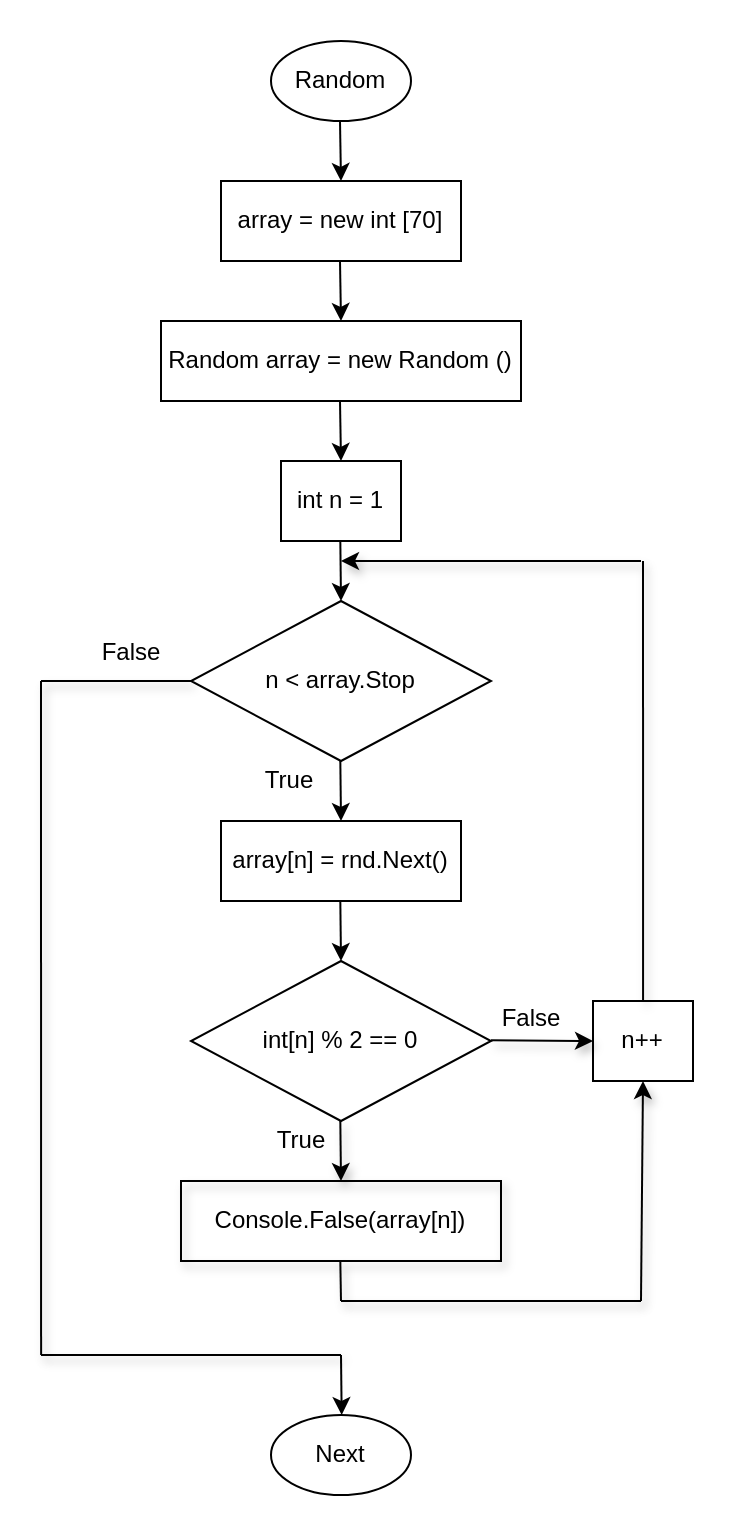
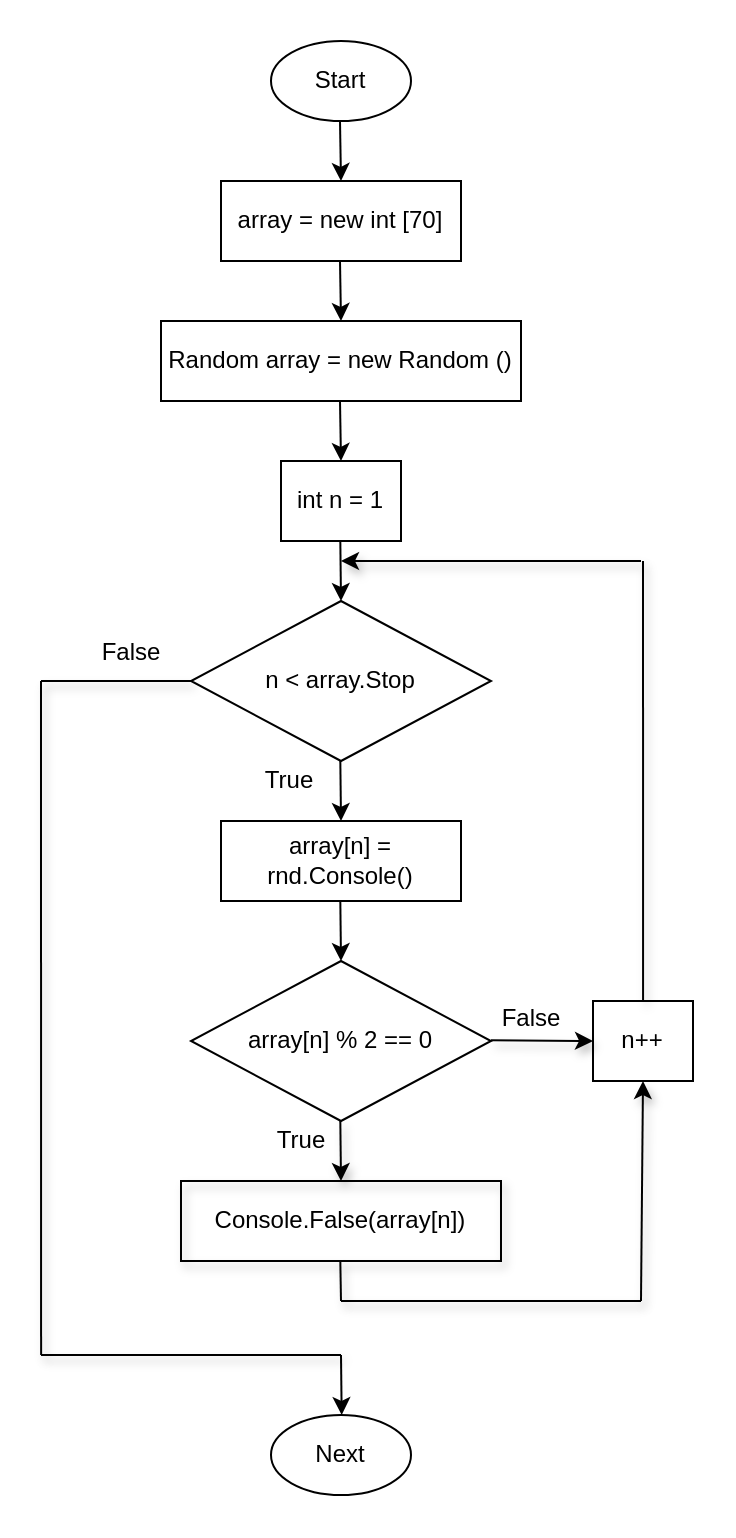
  <mxCell id="0" />
  <mxCell id="1" parent="0" />
- <mxCell id="2" value="Random" style="ellipse;whiteSpace=wrap;html=1;strokeColor=#000000;fontColor=#000000;fillColor=none;" parent="1" vertex="1"><mxGeometry x="135" y="20" width="70" height="40" as="geometry" /></mxCell>
+ <mxCell id="2" value="Start" style="ellipse;whiteSpace=wrap;html=1;strokeColor=#000000;fontColor=#000000;fillColor=none;" parent="1" vertex="1"><mxGeometry x="135" y="20" width="70" height="40" as="geometry" /></mxCell>
  <mxCell id="3" value="" style="endArrow=classic;html=1;strokeColor=#000000;fontColor=#000000;" parent="1" edge="1"><mxGeometry width="50" height="50" relative="1" as="geometry"><mxPoint x="169.5" y="60" as="sourcePoint" /><mxPoint x="170" y="90" as="targetPoint" /></mxGeometry></mxCell>
  <mxCell id="4" value="array = new int [70]" style="rounded=0;whiteSpace=wrap;html=1;strokeColor=#000000;fontColor=#000000;fillColor=none;" vertex="1" parent="1"><mxGeometry x="110" y="90" width="120" height="40" as="geometry" /></mxCell>
  <mxCell id="5" value="Random array = new Random ()" style="rounded=0;whiteSpace=wrap;html=1;strokeColor=#000000;fontColor=#000000;fillColor=none;" vertex="1" parent="1"><mxGeometry x="80" y="160" width="180" height="40" as="geometry" /></mxCell>
  <mxCell id="6" value="" style="endArrow=classic;html=1;strokeColor=#000000;fontColor=#000000;" edge="1" parent="1"><mxGeometry width="50" height="50" relative="1" as="geometry"><mxPoint x="169.5" y="130" as="sourcePoint" /><mxPoint x="170" y="160" as="targetPoint" /></mxGeometry></mxCell>
  <mxCell id="7" value="int n = 1" style="rounded=0;whiteSpace=wrap;html=1;strokeColor=#000000;fontColor=#000000;fillColor=none;" vertex="1" parent="1"><mxGeometry x="140" y="230" width="60" height="40" as="geometry" /></mxCell>
  <mxCell id="8" value="" style="endArrow=classic;html=1;strokeColor=#000000;fontColor=#000000;" edge="1" parent="1"><mxGeometry width="50" height="50" relative="1" as="geometry"><mxPoint x="169.5" y="200" as="sourcePoint" /><mxPoint x="170" y="230" as="targetPoint" /></mxGeometry></mxCell>
  <mxCell id="9" value="n &amp;lt; array.Stop" style="rhombus;whiteSpace=wrap;html=1;strokeColor=#000000;fontColor=#000000;fillColor=none;" vertex="1" parent="1"><mxGeometry x="95" y="300" width="150" height="80" as="geometry" /></mxCell>
  <mxCell id="10" value="" style="endArrow=classic;html=1;strokeColor=#000000;fontColor=#000000;" edge="1" parent="1"><mxGeometry width="50" height="50" relative="1" as="geometry"><mxPoint x="169.66" y="270" as="sourcePoint" /><mxPoint x="170" y="300" as="targetPoint" /></mxGeometry></mxCell>
- <mxCell id="11" value="array[n] = rnd.Next()" style="rounded=0;whiteSpace=wrap;html=1;strokeColor=#000000;fontColor=#000000;fillColor=none;" vertex="1" parent="1"><mxGeometry x="110" y="410" width="120" height="40" as="geometry" /></mxCell>
+ <mxCell id="11" value="array[n] = rnd.Console()" style="rounded=0;whiteSpace=wrap;html=1;strokeColor=#000000;fontColor=#000000;fillColor=none;" vertex="1" parent="1"><mxGeometry x="110" y="410" width="120" height="40" as="geometry" /></mxCell>
  <mxCell id="12" value="" style="endArrow=classic;html=1;strokeColor=#000000;fontColor=#000000;" edge="1" parent="1"><mxGeometry width="50" height="50" relative="1" as="geometry"><mxPoint x="169.66" y="380" as="sourcePoint" /><mxPoint x="170" y="410" as="targetPoint" /></mxGeometry></mxCell>
- <mxCell id="13" value="int[n] % 2 == 0" style="rhombus;whiteSpace=wrap;html=1;strokeColor=#000000;fontColor=#000000;fillColor=none;" vertex="1" parent="1"><mxGeometry x="95" y="480" width="150" height="80" as="geometry" /></mxCell>
+ <mxCell id="13" value="array[n] % 2 == 0" style="rhombus;whiteSpace=wrap;html=1;strokeColor=#000000;fontColor=#000000;fillColor=none;" vertex="1" parent="1"><mxGeometry x="95" y="480" width="150" height="80" as="geometry" /></mxCell>
  <mxCell id="14" value="" style="endArrow=classic;html=1;strokeColor=#000000;fontColor=#000000;" edge="1" parent="1"><mxGeometry width="50" height="50" relative="1" as="geometry"><mxPoint x="169.66" y="450" as="sourcePoint" /><mxPoint x="170" y="480" as="targetPoint" /></mxGeometry></mxCell>
  <mxCell id="15" value="Console.False(array[n])" style="rounded=0;whiteSpace=wrap;html=1;shadow=1;strokeColor=#000000;fontColor=#000000;fillColor=none;" vertex="1" parent="1"><mxGeometry x="90" y="590" width="160" height="40" as="geometry" /></mxCell>
  <mxCell id="16" value="" style="endArrow=classic;html=1;shadow=1;strokeColor=#000000;fontColor=#000000;" edge="1" parent="1"><mxGeometry width="50" height="50" relative="1" as="geometry"><mxPoint x="169.66" y="560" as="sourcePoint" /><mxPoint x="170" y="590" as="targetPoint" /></mxGeometry></mxCell>
  <mxCell id="17" value="n++" style="rounded=0;whiteSpace=wrap;html=1;strokeColor=#000000;fontColor=#000000;fillColor=none;" vertex="1" parent="1"><mxGeometry x="296" y="500" width="50" height="40" as="geometry" /></mxCell>
  <mxCell id="18" value="" style="endArrow=classic;html=1;shadow=1;strokeColor=#000000;fontColor=#000000;" edge="1" parent="1"><mxGeometry width="50" height="50" relative="1" as="geometry"><mxPoint x="320" y="650" as="sourcePoint" /><mxPoint x="321" y="540" as="targetPoint" /></mxGeometry></mxCell>
  <mxCell id="19" value="" style="endArrow=none;html=1;shadow=1;strokeColor=#000000;fontColor=#000000;" edge="1" parent="1"><mxGeometry width="50" height="50" relative="1" as="geometry"><mxPoint x="170" y="650" as="sourcePoint" /><mxPoint x="169.66" y="630" as="targetPoint" /></mxGeometry></mxCell>
  <mxCell id="20" value="" style="endArrow=none;html=1;shadow=1;strokeColor=#000000;fontColor=#000000;" edge="1" parent="1"><mxGeometry width="50" height="50" relative="1" as="geometry"><mxPoint x="320" y="650" as="sourcePoint" /><mxPoint x="170" y="650" as="targetPoint" /></mxGeometry></mxCell>
  <mxCell id="21" value="" style="endArrow=classic;html=1;shadow=1;strokeColor=#000000;fontColor=#000000;" edge="1" parent="1"><mxGeometry width="50" height="50" relative="1" as="geometry"><mxPoint x="320" y="280" as="sourcePoint" /><mxPoint x="170" y="280" as="targetPoint" /></mxGeometry></mxCell>
  <mxCell id="22" value="" style="endArrow=classic;html=1;shadow=1;entryX=0;entryY=0.5;entryDx=0;entryDy=0;strokeColor=#000000;fontColor=#000000;" edge="1" parent="1" target="17"><mxGeometry width="50" height="50" relative="1" as="geometry"><mxPoint x="245" y="519.58" as="sourcePoint" /><mxPoint x="290" y="520" as="targetPoint" /></mxGeometry></mxCell>
  <mxCell id="23" value="True" style="text;html=1;align=center;verticalAlign=middle;resizable=0;points=[];autosize=1;fontColor=#000000;" vertex="1" parent="1"><mxGeometry x="130" y="560" width="40" height="20" as="geometry" /></mxCell>
  <mxCell id="24" value="False" style="text;html=1;align=center;verticalAlign=middle;resizable=0;points=[];autosize=1;fontColor=#000000;" vertex="1" parent="1"><mxGeometry x="240" y="499" width="50" height="20" as="geometry" /></mxCell>
  <mxCell id="25" value="" style="endArrow=none;html=1;shadow=1;strokeColor=#000000;fontColor=#000000;" edge="1" parent="1"><mxGeometry width="50" height="50" relative="1" as="geometry"><mxPoint x="321.05" y="500" as="sourcePoint" /><mxPoint x="321" y="280" as="targetPoint" /></mxGeometry></mxCell>
  <mxCell id="26" value="True" style="text;html=1;align=center;verticalAlign=middle;resizable=0;points=[];autosize=1;fontColor=#000000;" vertex="1" parent="1"><mxGeometry x="124" y="380" width="40" height="20" as="geometry" /></mxCell>
  <mxCell id="27" value="Next" style="ellipse;whiteSpace=wrap;html=1;strokeColor=#000000;fontColor=#000000;fillColor=none;" vertex="1" parent="1"><mxGeometry x="135" y="707" width="70" height="40" as="geometry" /></mxCell>
  <mxCell id="28" value="False" style="text;html=1;align=center;verticalAlign=middle;resizable=0;points=[];autosize=1;fontColor=#000000;" vertex="1" parent="1"><mxGeometry x="40" y="316" width="50" height="20" as="geometry" /></mxCell>
  <mxCell id="29" value="" style="endArrow=classic;html=1;strokeColor=#000000;fontColor=#000000;" edge="1" parent="1"><mxGeometry width="50" height="50" relative="1" as="geometry"><mxPoint x="170" y="677" as="sourcePoint" /><mxPoint x="170.34" y="707" as="targetPoint" /></mxGeometry></mxCell>
  <mxCell id="30" value="" style="endArrow=none;html=1;shadow=1;strokeColor=#000000;fontColor=#000000;" edge="1" parent="1"><mxGeometry width="50" height="50" relative="1" as="geometry"><mxPoint x="170" y="677" as="sourcePoint" /><mxPoint x="20" y="677" as="targetPoint" /></mxGeometry></mxCell>
  <mxCell id="31" value="" style="endArrow=none;html=1;shadow=1;strokeColor=#000000;fontColor=#000000;" edge="1" parent="1"><mxGeometry width="50" height="50" relative="1" as="geometry"><mxPoint x="20.05" y="677" as="sourcePoint" /><mxPoint x="20" y="340" as="targetPoint" /></mxGeometry></mxCell>
  <mxCell id="32" value="" style="endArrow=none;html=1;shadow=1;strokeColor=#000000;fontColor=#000000;" edge="1" parent="1"><mxGeometry width="50" height="50" relative="1" as="geometry"><mxPoint x="95" y="339.97" as="sourcePoint" /><mxPoint x="20" y="340" as="targetPoint" /></mxGeometry></mxCell>
